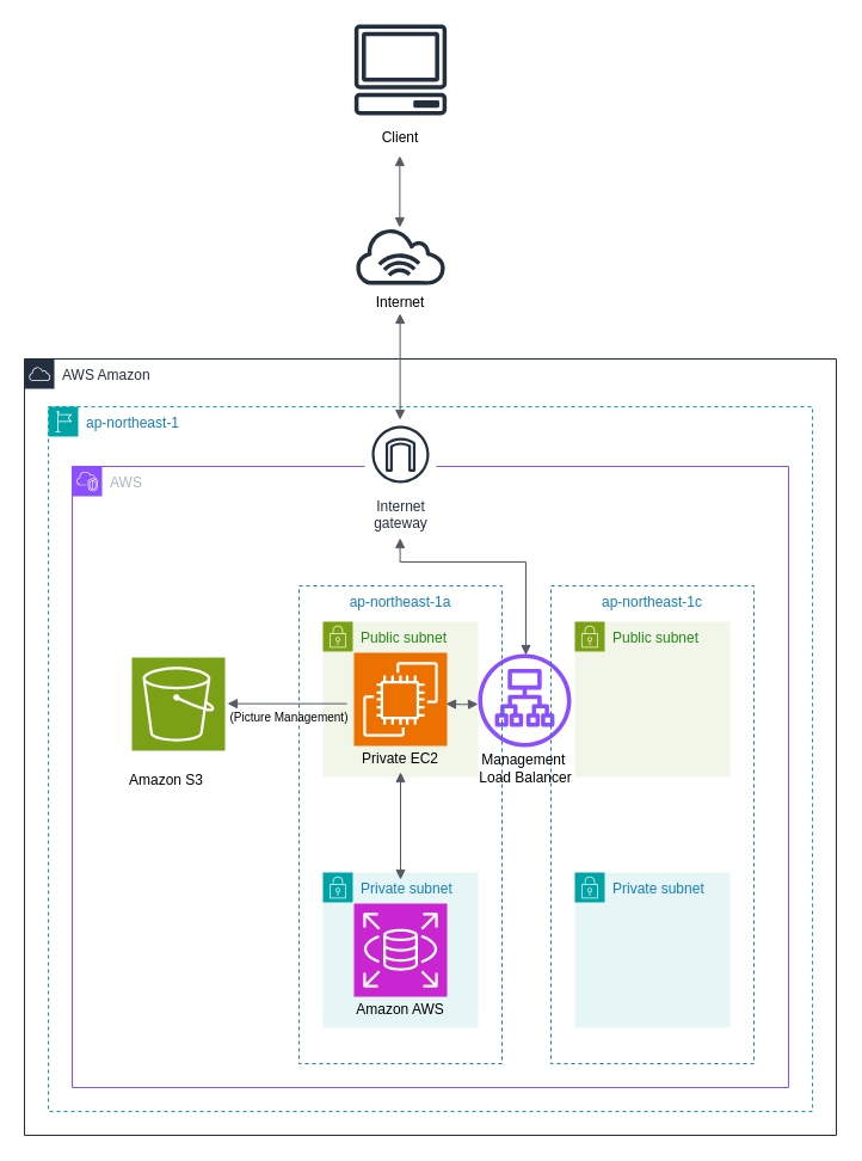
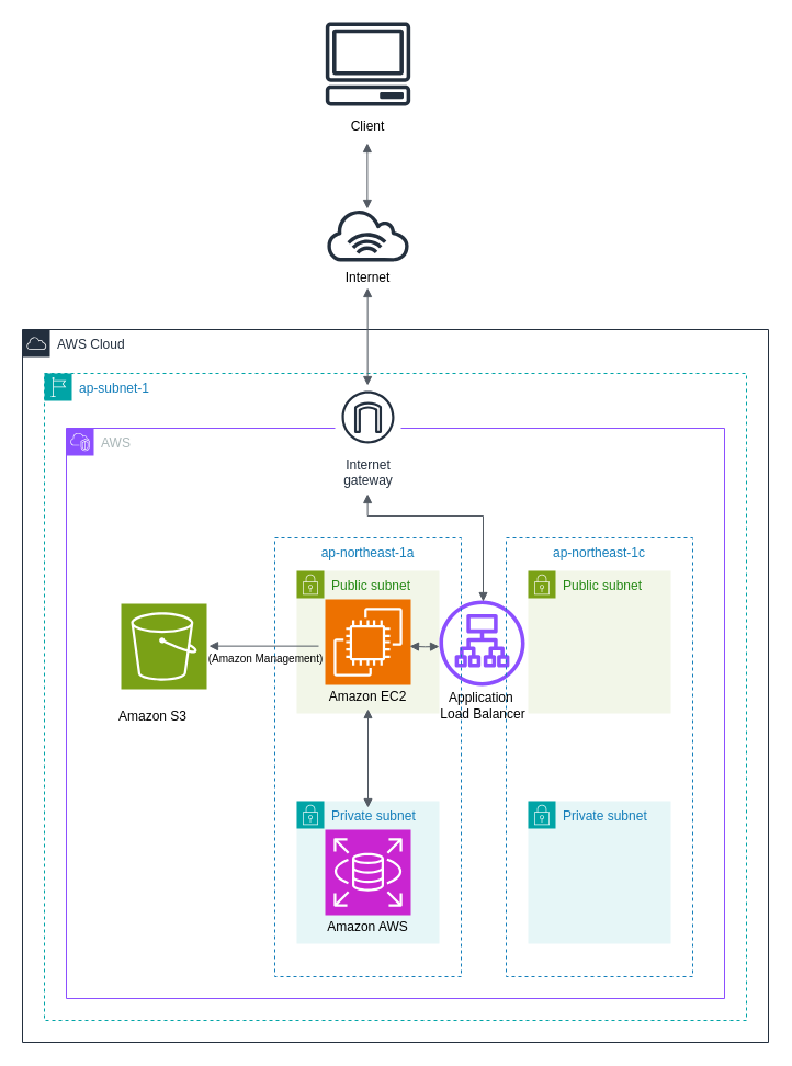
  <mxCell id="0" />
  <mxCell id="1" parent="0" />
  <mxCell id="2" value="Private subnet" style="points=[[0,0],[0.25,0],[0.5,0],[0.75,0],[1,0],[1,0.25],[1,0.5],[1,0.75],[1,1],[0.75,1],[0.5,1],[0.25,1],[0,1],[0,0.75],[0,0.5],[0,0.25]];outlineConnect=0;gradientColor=none;html=1;whiteSpace=wrap;fontSize=12;fontStyle=0;container=1;pointerEvents=0;collapsible=0;recursiveResize=0;shape=mxgraph.aws4.group;grIcon=mxgraph.aws4.group_security_group;grStroke=0;strokeColor=#00A4A6;fillColor=#E6F6F7;verticalAlign=top;align=left;spacingLeft=30;fontColor=#147EBA;dashed=0;" vertex="1" parent="1"><mxGeometry x="270" y="730" width="130" height="130" as="geometry" /></mxCell>
  <mxCell id="3" value="" style="sketch=0;points=[[0,0,0],[0.25,0,0],[0.5,0,0],[0.75,0,0],[1,0,0],[0,1,0],[0.25,1,0],[0.5,1,0],[0.75,1,0],[1,1,0],[0,0.25,0],[0,0.5,0],[0,0.75,0],[1,0.25,0],[1,0.5,0],[1,0.75,0]];outlineConnect=0;fontColor=#232F3E;fillColor=#C925D1;strokeColor=#ffffff;dashed=0;verticalLabelPosition=bottom;verticalAlign=top;align=center;html=1;fontSize=12;fontStyle=0;aspect=fixed;shape=mxgraph.aws4.resourceIcon;resIcon=mxgraph.aws4.rds;" vertex="1" parent="2"><mxGeometry x="26" y="26" width="78" height="78" as="geometry" /></mxCell>
  <mxCell id="4" value="Private subnet" style="points=[[0,0],[0.25,0],[0.5,0],[0.75,0],[1,0],[1,0.25],[1,0.5],[1,0.75],[1,1],[0.75,1],[0.5,1],[0.25,1],[0,1],[0,0.75],[0,0.5],[0,0.25]];outlineConnect=0;gradientColor=none;html=1;whiteSpace=wrap;fontSize=12;fontStyle=0;container=1;pointerEvents=0;collapsible=0;recursiveResize=0;shape=mxgraph.aws4.group;grIcon=mxgraph.aws4.group_security_group;grStroke=0;strokeColor=#00A4A6;fillColor=#E6F6F7;verticalAlign=top;align=left;spacingLeft=30;fontColor=#147EBA;dashed=0;" vertex="1" parent="1"><mxGeometry x="481" y="730" width="130" height="130" as="geometry" /></mxCell>
  <mxCell id="5" value="Public subnet" style="points=[[0,0],[0.25,0],[0.5,0],[0.75,0],[1,0],[1,0.25],[1,0.5],[1,0.75],[1,1],[0.75,1],[0.5,1],[0.25,1],[0,1],[0,0.75],[0,0.5],[0,0.25]];outlineConnect=0;gradientColor=none;html=1;whiteSpace=wrap;fontSize=12;fontStyle=0;container=1;pointerEvents=0;collapsible=0;recursiveResize=0;shape=mxgraph.aws4.group;grIcon=mxgraph.aws4.group_security_group;grStroke=0;strokeColor=#7AA116;fillColor=#F2F6E8;verticalAlign=top;align=left;spacingLeft=30;fontColor=#248814;dashed=0;" vertex="1" parent="1"><mxGeometry x="270" y="520" width="130" height="130" as="geometry" /></mxCell>
  <mxCell id="6" value="" style="sketch=0;points=[[0,0,0],[0.25,0,0],[0.5,0,0],[0.75,0,0],[1,0,0],[0,1,0],[0.25,1,0],[0.5,1,0],[0.75,1,0],[1,1,0],[0,0.25,0],[0,0.5,0],[0,0.75,0],[1,0.25,0],[1,0.5,0],[1,0.75,0]];outlineConnect=0;fontColor=#232F3E;fillColor=#ED7100;strokeColor=#ffffff;dashed=0;verticalLabelPosition=bottom;verticalAlign=top;align=center;html=1;fontSize=12;fontStyle=0;aspect=fixed;shape=mxgraph.aws4.resourceIcon;resIcon=mxgraph.aws4.ec2;" vertex="1" parent="5"><mxGeometry x="26" y="26" width="78" height="78" as="geometry" /></mxCell>
  <mxCell id="7" value="Public subnet" style="points=[[0,0],[0.25,0],[0.5,0],[0.75,0],[1,0],[1,0.25],[1,0.5],[1,0.75],[1,1],[0.75,1],[0.5,1],[0.25,1],[0,1],[0,0.75],[0,0.5],[0,0.25]];outlineConnect=0;gradientColor=none;html=1;whiteSpace=wrap;fontSize=12;fontStyle=0;container=1;pointerEvents=0;collapsible=0;recursiveResize=0;shape=mxgraph.aws4.group;grIcon=mxgraph.aws4.group_security_group;grStroke=0;strokeColor=#7AA116;fillColor=#F2F6E8;verticalAlign=top;align=left;spacingLeft=30;fontColor=#248814;dashed=0;" vertex="1" parent="1"><mxGeometry x="481" y="520" width="130" height="130" as="geometry" /></mxCell>
  <mxCell id="8" value="" style="sketch=0;outlineConnect=0;fontColor=#232F3E;gradientColor=none;fillColor=#8C4FFF;strokeColor=none;dashed=0;verticalLabelPosition=bottom;verticalAlign=top;align=center;html=1;fontSize=12;fontStyle=0;aspect=fixed;pointerEvents=1;shape=mxgraph.aws4.application_load_balancer;" vertex="1" parent="1"><mxGeometry x="400" y="547" width="78" height="78" as="geometry" /></mxCell>
  <mxCell id="9" value="&lt;span style=&quot;text-align: left;&quot;&gt;ap-northeast-1a&lt;/span&gt;" style="fillColor=none;strokeColor=#147EBA;dashed=1;verticalAlign=top;fontStyle=0;fontColor=#147EBA;whiteSpace=wrap;html=1;align=center;" vertex="1" parent="1"><mxGeometry x="250" y="490" width="170" height="400" as="geometry" /></mxCell>
  <mxCell id="10" value="&lt;span style=&quot;text-align: left;&quot;&gt;ap-northeast-1c&lt;/span&gt;" style="fillColor=none;strokeColor=#147EBA;dashed=1;verticalAlign=top;fontStyle=0;fontColor=#147EBA;whiteSpace=wrap;html=1;" vertex="1" parent="1"><mxGeometry x="461" y="490" width="170" height="400" as="geometry" /></mxCell>
- <mxCell id="11" value="ap-northeast-1" style="points=[[0,0],[0.25,0],[0.5,0],[0.75,0],[1,0],[1,0.25],[1,0.5],[1,0.75],[1,1],[0.75,1],[0.5,1],[0.25,1],[0,1],[0,0.75],[0,0.5],[0,0.25]];outlineConnect=0;gradientColor=none;html=1;whiteSpace=wrap;fontSize=12;fontStyle=0;container=1;pointerEvents=0;collapsible=0;recursiveResize=0;shape=mxgraph.aws4.group;grIcon=mxgraph.aws4.group_region;strokeColor=#00A4A6;fillColor=none;verticalAlign=top;align=left;spacingLeft=30;fontColor=#147EBA;dashed=1;" vertex="1" parent="1"><mxGeometry x="40" y="340" width="640" height="590" as="geometry" /></mxCell>
- <mxCell id="12" value="AWS Amazon" style="points=[[0,0],[0.25,0],[0.5,0],[0.75,0],[1,0],[1,0.25],[1,0.5],[1,0.75],[1,1],[0.75,1],[0.5,1],[0.25,1],[0,1],[0,0.75],[0,0.5],[0,0.25]];outlineConnect=0;gradientColor=none;html=1;whiteSpace=wrap;fontSize=12;fontStyle=0;container=1;pointerEvents=0;collapsible=0;recursiveResize=0;shape=mxgraph.aws4.group;grIcon=mxgraph.aws4.group_aws_cloud;strokeColor=#232F3E;fillColor=none;verticalAlign=top;align=left;spacingLeft=30;fontColor=#232F3E;dashed=0;" vertex="1" parent="1"><mxGeometry x="20" y="300" width="680" height="650" as="geometry" /></mxCell>
+ <mxCell id="11" value="ap-subnet-1" style="points=[[0,0],[0.25,0],[0.5,0],[0.75,0],[1,0],[1,0.25],[1,0.5],[1,0.75],[1,1],[0.75,1],[0.5,1],[0.25,1],[0,1],[0,0.75],[0,0.5],[0,0.25]];outlineConnect=0;gradientColor=none;html=1;whiteSpace=wrap;fontSize=12;fontStyle=0;container=1;pointerEvents=0;collapsible=0;recursiveResize=0;shape=mxgraph.aws4.group;grIcon=mxgraph.aws4.group_region;strokeColor=#00A4A6;fillColor=none;verticalAlign=top;align=left;spacingLeft=30;fontColor=#147EBA;dashed=1;" vertex="1" parent="1"><mxGeometry x="40" y="340" width="640" height="590" as="geometry" /></mxCell>
+ <mxCell id="12" value="AWS Cloud" style="points=[[0,0],[0.25,0],[0.5,0],[0.75,0],[1,0],[1,0.25],[1,0.5],[1,0.75],[1,1],[0.75,1],[0.5,1],[0.25,1],[0,1],[0,0.75],[0,0.5],[0,0.25]];outlineConnect=0;gradientColor=none;html=1;whiteSpace=wrap;fontSize=12;fontStyle=0;container=1;pointerEvents=0;collapsible=0;recursiveResize=0;shape=mxgraph.aws4.group;grIcon=mxgraph.aws4.group_aws_cloud;strokeColor=#232F3E;fillColor=none;verticalAlign=top;align=left;spacingLeft=30;fontColor=#232F3E;dashed=0;" vertex="1" parent="1"><mxGeometry x="20" y="300" width="680" height="650" as="geometry" /></mxCell>
  <mxCell id="13" value="AWS" style="points=[[0,0],[0.25,0],[0.5,0],[0.75,0],[1,0],[1,0.25],[1,0.5],[1,0.75],[1,1],[0.75,1],[0.5,1],[0.25,1],[0,1],[0,0.75],[0,0.5],[0,0.25]];outlineConnect=0;gradientColor=none;html=1;whiteSpace=wrap;fontSize=12;fontStyle=0;container=1;pointerEvents=0;collapsible=0;recursiveResize=0;shape=mxgraph.aws4.group;grIcon=mxgraph.aws4.group_vpc2;strokeColor=#8C4FFF;fillColor=none;verticalAlign=top;align=left;spacingLeft=30;fontColor=#AAB7B8;dashed=0;" vertex="1" parent="12"><mxGeometry x="40" y="90" width="600" height="520" as="geometry" /></mxCell>
  <mxCell id="14" value="" style="sketch=0;points=[[0,0,0],[0.25,0,0],[0.5,0,0],[0.75,0,0],[1,0,0],[0,1,0],[0.25,1,0],[0.5,1,0],[0.75,1,0],[1,1,0],[0,0.25,0],[0,0.5,0],[0,0.75,0],[1,0.25,0],[1,0.5,0],[1,0.75,0]];outlineConnect=0;fontColor=#232F3E;fillColor=#7AA116;strokeColor=#ffffff;dashed=0;verticalLabelPosition=bottom;verticalAlign=top;align=center;html=1;fontSize=12;fontStyle=0;aspect=fixed;shape=mxgraph.aws4.resourceIcon;resIcon=mxgraph.aws4.s3;" vertex="1" parent="13"><mxGeometry x="50" y="160" width="78" height="78" as="geometry" /></mxCell>
  <mxCell id="15" value="" style="edgeStyle=orthogonalEdgeStyle;html=1;endArrow=block;elbow=vertical;startArrow=block;startFill=1;endFill=1;strokeColor=#545B64;rounded=0;" edge="1" parent="13"><mxGeometry width="100" relative="1" as="geometry"><mxPoint x="274.64" y="60" as="sourcePoint" /><mxPoint x="380" y="158" as="targetPoint" /><Array as="points"><mxPoint x="275" y="80" /><mxPoint x="380" y="80" /></Array></mxGeometry></mxCell>
- <mxCell id="16" value="Management&amp;nbsp;&lt;div&gt;Load Balancer&lt;/div&gt;" style="text;html=1;align=center;verticalAlign=middle;whiteSpace=wrap;rounded=0;" vertex="1" parent="13"><mxGeometry x="330" y="238" width="100" height="30" as="geometry" /></mxCell>
+ <mxCell id="16" value="Application&amp;nbsp;&lt;div&gt;Load Balancer&lt;/div&gt;" style="text;html=1;align=center;verticalAlign=middle;whiteSpace=wrap;rounded=0;" vertex="1" parent="13"><mxGeometry x="330" y="238" width="100" height="30" as="geometry" /></mxCell>
  <mxCell id="17" value="" style="edgeStyle=orthogonalEdgeStyle;html=1;endArrow=block;elbow=vertical;startArrow=block;startFill=1;endFill=1;strokeColor=#545B64;rounded=0;" edge="1" parent="13"><mxGeometry width="100" relative="1" as="geometry"><mxPoint x="275" y="256" as="sourcePoint" /><mxPoint x="275" y="346" as="targetPoint" /></mxGeometry></mxCell>
- <mxCell id="18" value="Private EC2" style="text;html=1;align=center;verticalAlign=middle;whiteSpace=wrap;rounded=0;" vertex="1" parent="13"><mxGeometry x="230" y="230" width="90" height="30" as="geometry" /></mxCell>
+ <mxCell id="18" value="Amazon EC2" style="text;html=1;align=center;verticalAlign=middle;whiteSpace=wrap;rounded=0;" vertex="1" parent="13"><mxGeometry x="230" y="230" width="90" height="30" as="geometry" /></mxCell>
  <mxCell id="19" value="Amazon S3" style="text;html=1;align=center;verticalAlign=middle;whiteSpace=wrap;rounded=0;" vertex="1" parent="13"><mxGeometry x="34" y="248" width="90" height="30" as="geometry" /></mxCell>
  <mxCell id="20" value="" style="edgeStyle=orthogonalEdgeStyle;html=1;endArrow=none;elbow=vertical;startArrow=block;startFill=1;strokeColor=#545B64;rounded=0;" edge="1" parent="13"><mxGeometry width="100" relative="1" as="geometry"><mxPoint x="130" y="198.63" as="sourcePoint" /><mxPoint x="230" y="198.63" as="targetPoint" /></mxGeometry></mxCell>
  <mxCell id="21" value="" style="edgeStyle=orthogonalEdgeStyle;html=1;endArrow=block;elbow=vertical;startArrow=block;startFill=1;endFill=1;strokeColor=#545B64;rounded=0;" edge="1" parent="13"><mxGeometry width="100" relative="1" as="geometry"><mxPoint x="313" y="198.79" as="sourcePoint" /><mxPoint x="340" y="199" as="targetPoint" /></mxGeometry></mxCell>
  <mxCell id="22" value="Internet&#10;gateway" style="sketch=0;outlineConnect=0;fontColor=#232F3E;gradientColor=none;strokeColor=#232F3E;fillColor=#ffffff;dashed=0;verticalLabelPosition=bottom;verticalAlign=top;align=center;html=1;fontSize=12;fontStyle=0;aspect=fixed;shape=mxgraph.aws4.resourceIcon;resIcon=mxgraph.aws4.internet_gateway;" vertex="1" parent="12"><mxGeometry x="285" y="50" width="60" height="60" as="geometry" /></mxCell>
  <mxCell id="23" value="" style="sketch=0;outlineConnect=0;fontColor=#232F3E;gradientColor=none;fillColor=#232F3D;strokeColor=none;dashed=0;verticalLabelPosition=bottom;verticalAlign=top;align=center;html=1;fontSize=12;fontStyle=0;aspect=fixed;pointerEvents=1;shape=mxgraph.aws4.internet_alt1;" vertex="1" parent="1"><mxGeometry x="296" y="190" width="78" height="48" as="geometry" /></mxCell>
  <mxCell id="24" value="" style="sketch=0;outlineConnect=0;fontColor=#232F3E;gradientColor=none;fillColor=#232F3D;strokeColor=none;dashed=0;verticalLabelPosition=bottom;verticalAlign=top;align=center;html=1;fontSize=12;fontStyle=0;aspect=fixed;pointerEvents=1;shape=mxgraph.aws4.client;" vertex="1" parent="1"><mxGeometry x="296" y="20" width="78" height="76" as="geometry" /></mxCell>
  <mxCell id="25" value="" style="edgeStyle=orthogonalEdgeStyle;html=1;endArrow=block;elbow=vertical;startArrow=block;startFill=1;endFill=1;strokeColor=#545B64;rounded=0;" edge="1" parent="1"><mxGeometry width="100" relative="1" as="geometry"><mxPoint x="334.38" as="sourcePoint" y="130" /><mxPoint x="334.38" y="190" as="targetPoint" /></mxGeometry></mxCell>
  <mxCell id="26" value="Client" style="text;html=1;align=center;verticalAlign=middle;whiteSpace=wrap;rounded=0;" vertex="1" parent="1"><mxGeometry x="305" y="100" width="60" height="30" as="geometry" /></mxCell>
  <mxCell id="27" value="Internet" style="text;html=1;align=center;verticalAlign=middle;whiteSpace=wrap;rounded=0;" vertex="1" parent="1"><mxGeometry x="305" y="238" width="60" height="30" as="geometry" /></mxCell>
  <mxCell id="28" value="" style="edgeStyle=orthogonalEdgeStyle;html=1;endArrow=block;elbow=vertical;startArrow=block;startFill=1;endFill=1;strokeColor=#545B64;rounded=0;" edge="1" parent="1"><mxGeometry width="100" relative="1" as="geometry"><mxPoint x="334.64" y="262" as="sourcePoint" /><mxPoint x="334.64" y="351" as="targetPoint" /></mxGeometry></mxCell>
  <mxCell id="29" value="Amazon AWS" style="text;html=1;align=center;verticalAlign=middle;whiteSpace=wrap;rounded=0;" vertex="1" parent="1"><mxGeometry x="290" y="830" width="90" height="30" as="geometry" /></mxCell>
- <mxCell id="30" value="(Picture Management)" style="text;html=1;align=center;verticalAlign=middle;whiteSpace=wrap;rounded=0;fontSize=10;" vertex="1" parent="1"><mxGeometry x="187" y="585" width="110" height="30" as="geometry" /></mxCell>
+ <mxCell id="30" value="(Amazon Management)" style="text;html=1;align=center;verticalAlign=middle;whiteSpace=wrap;rounded=0;fontSize=10;" vertex="1" parent="1"><mxGeometry x="187" y="585" width="110" height="30" as="geometry" /></mxCell>
